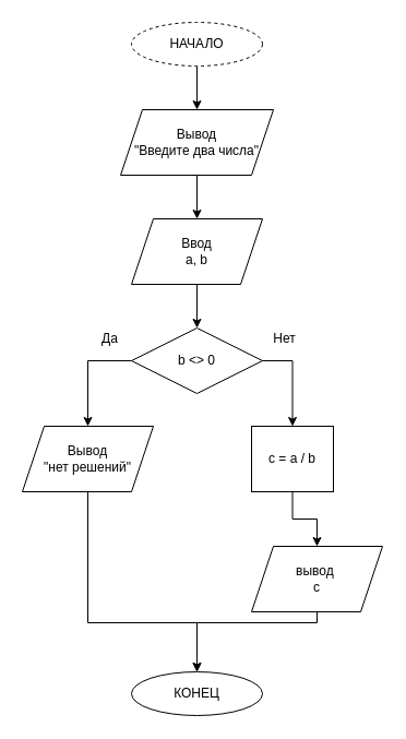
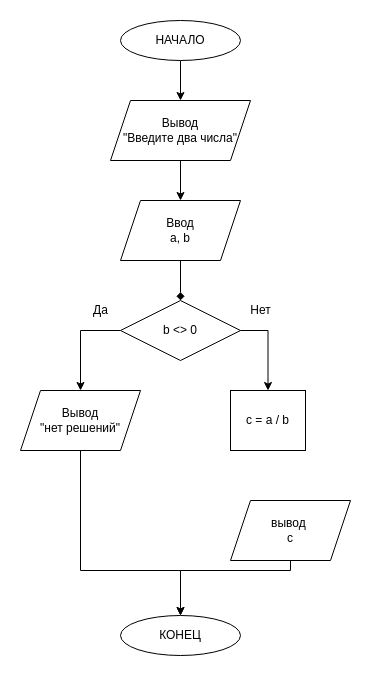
  <mxCell id="0" />
  <mxCell id="1" parent="0" />
  <mxCell id="2" style="edgeStyle=orthogonalEdgeStyle;rounded=0;orthogonalLoop=1;jettySize=auto;html=1;exitX=0.5;exitY=1;exitDx=0;exitDy=0;" edge="1" parent="1" source="3" target="6"><mxGeometry relative="1" as="geometry" /></mxCell>
- <mxCell id="3" value="НАЧАЛО" style="ellipse;whiteSpace=wrap;html=1;dashed=1;" vertex="1" parent="1"><mxGeometry x="120" y="20" width="120" height="40" as="geometry" /></mxCell>
+ <mxCell id="3" value="НАЧАЛО" style="ellipse;whiteSpace=wrap;html=1;" vertex="1" parent="1"><mxGeometry x="120" y="20" width="120" height="40" as="geometry" /></mxCell>
  <mxCell id="4" value="КОНЕЦ" style="ellipse;whiteSpace=wrap;html=1;" vertex="1" parent="1"><mxGeometry x="120" y="615" width="120" height="40" as="geometry" /></mxCell>
  <mxCell id="5" style="edgeStyle=orthogonalEdgeStyle;rounded=0;orthogonalLoop=1;jettySize=auto;html=1;exitX=0.5;exitY=1;exitDx=0;exitDy=0;entryX=0.5;entryY=0;entryDx=0;entryDy=0;" edge="1" parent="1" source="6" target="8"><mxGeometry relative="1" as="geometry" /></mxCell>
  <mxCell id="6" value="Вывод&lt;br&gt;&quot;Введите два числа&quot;" style="shape=parallelogram;perimeter=parallelogramPerimeter;whiteSpace=wrap;html=1;fixedSize=1;" vertex="1" parent="1"><mxGeometry x="110" y="100" width="140" height="60" as="geometry" /></mxCell>
- <mxCell id="7" style="edgeStyle=orthogonalEdgeStyle;rounded=0;orthogonalLoop=1;jettySize=auto;html=1;exitX=0.5;exitY=1;exitDx=0;exitDy=0;entryX=0.5;entryY=0;entryDx=0;entryDy=0;" edge="1" parent="1" source="8" target="11"><mxGeometry relative="1" as="geometry" /></mxCell>
+ <mxCell id="7" style="edgeStyle=orthogonalEdgeStyle;rounded=0;orthogonalLoop=1;jettySize=auto;html=1;exitX=0.5;exitY=1;exitDx=0;exitDy=0;entryX=0.5;entryY=0;entryDx=0;entryDy=0;endArrow=diamond;" edge="1" parent="1" source="8" target="11"><mxGeometry relative="1" as="geometry" /></mxCell>
  <mxCell id="8" value="Ввод&lt;br&gt;a, b" style="shape=parallelogram;perimeter=parallelogramPerimeter;whiteSpace=wrap;html=1;fixedSize=1;" vertex="1" parent="1"><mxGeometry x="120" y="200" width="120" height="60" as="geometry" /></mxCell>
  <mxCell id="9" style="edgeStyle=orthogonalEdgeStyle;rounded=0;orthogonalLoop=1;jettySize=auto;html=1;exitX=1;exitY=0.5;exitDx=0;exitDy=0;entryX=0.5;entryY=0;entryDx=0;entryDy=0;" edge="1" parent="1" source="11" target="15"><mxGeometry relative="1" as="geometry" /></mxCell>
  <mxCell id="10" style="edgeStyle=orthogonalEdgeStyle;rounded=0;orthogonalLoop=1;jettySize=auto;html=1;exitX=0;exitY=0.5;exitDx=0;exitDy=0;entryX=0.5;entryY=0;entryDx=0;entryDy=0;" edge="1" parent="1" source="11" target="19"><mxGeometry relative="1" as="geometry" /></mxCell>
  <mxCell id="11" value="b &amp;lt;&amp;gt; 0" style="rhombus;whiteSpace=wrap;html=1;" vertex="1" parent="1"><mxGeometry x="120" y="300" width="120" height="60" as="geometry" /></mxCell>
  <mxCell id="12" value="Да" style="text;html=1;align=center;verticalAlign=middle;resizable=0;points=[];autosize=1;strokeColor=none;" vertex="1" parent="1"><mxGeometry x="85" y="300" width="30" height="20" as="geometry" /></mxCell>
  <mxCell id="13" value="Нет" style="text;html=1;align=center;verticalAlign=middle;resizable=0;points=[];autosize=1;strokeColor=none;" vertex="1" parent="1"><mxGeometry x="240" y="300" width="40" height="20" as="geometry" /></mxCell>
- <mxCell id="14" style="edgeStyle=orthogonalEdgeStyle;rounded=0;orthogonalLoop=1;jettySize=auto;html=1;exitX=0.5;exitY=1;exitDx=0;exitDy=0;entryX=0.5;entryY=0;entryDx=0;entryDy=0;" edge="1" parent="1" source="15" target="17"><mxGeometry relative="1" as="geometry" /></mxCell>
  <mxCell id="15" value="с = а / b" style="rounded=0;whiteSpace=wrap;html=1;" vertex="1" parent="1"><mxGeometry x="230" y="390" width="75" height="60" as="geometry" /></mxCell>
  <mxCell id="16" style="edgeStyle=orthogonalEdgeStyle;rounded=0;orthogonalLoop=1;jettySize=auto;html=1;exitX=0.5;exitY=1;exitDx=0;exitDy=0;" edge="1" parent="1" source="17"><mxGeometry relative="1" as="geometry"><mxPoint x="180" y="615" as="targetPoint" /><Array as="points"><mxPoint x="290" y="570" /><mxPoint x="180" y="570" /></Array></mxGeometry></mxCell>
  <mxCell id="17" value="вывод&amp;nbsp;&lt;br&gt;с" style="shape=parallelogram;perimeter=parallelogramPerimeter;whiteSpace=wrap;html=1;fixedSize=1;" vertex="1" parent="1"><mxGeometry x="230" y="500" width="120" height="60" as="geometry" /></mxCell>
  <mxCell id="18" style="edgeStyle=orthogonalEdgeStyle;rounded=0;orthogonalLoop=1;jettySize=auto;html=1;exitX=0.5;exitY=1;exitDx=0;exitDy=0;entryX=0.5;entryY=0;entryDx=0;entryDy=0;" edge="1" parent="1" source="19" target="4"><mxGeometry relative="1" as="geometry"><Array as="points"><mxPoint x="80" y="570" /><mxPoint x="180" y="570" /></Array></mxGeometry></mxCell>
  <mxCell id="19" value="Вывод&lt;br&gt;&quot;нет решений&quot;" style="shape=parallelogram;perimeter=parallelogramPerimeter;whiteSpace=wrap;html=1;fixedSize=1;" vertex="1" parent="1"><mxGeometry x="20" y="390" width="120" height="60" as="geometry" /></mxCell>
